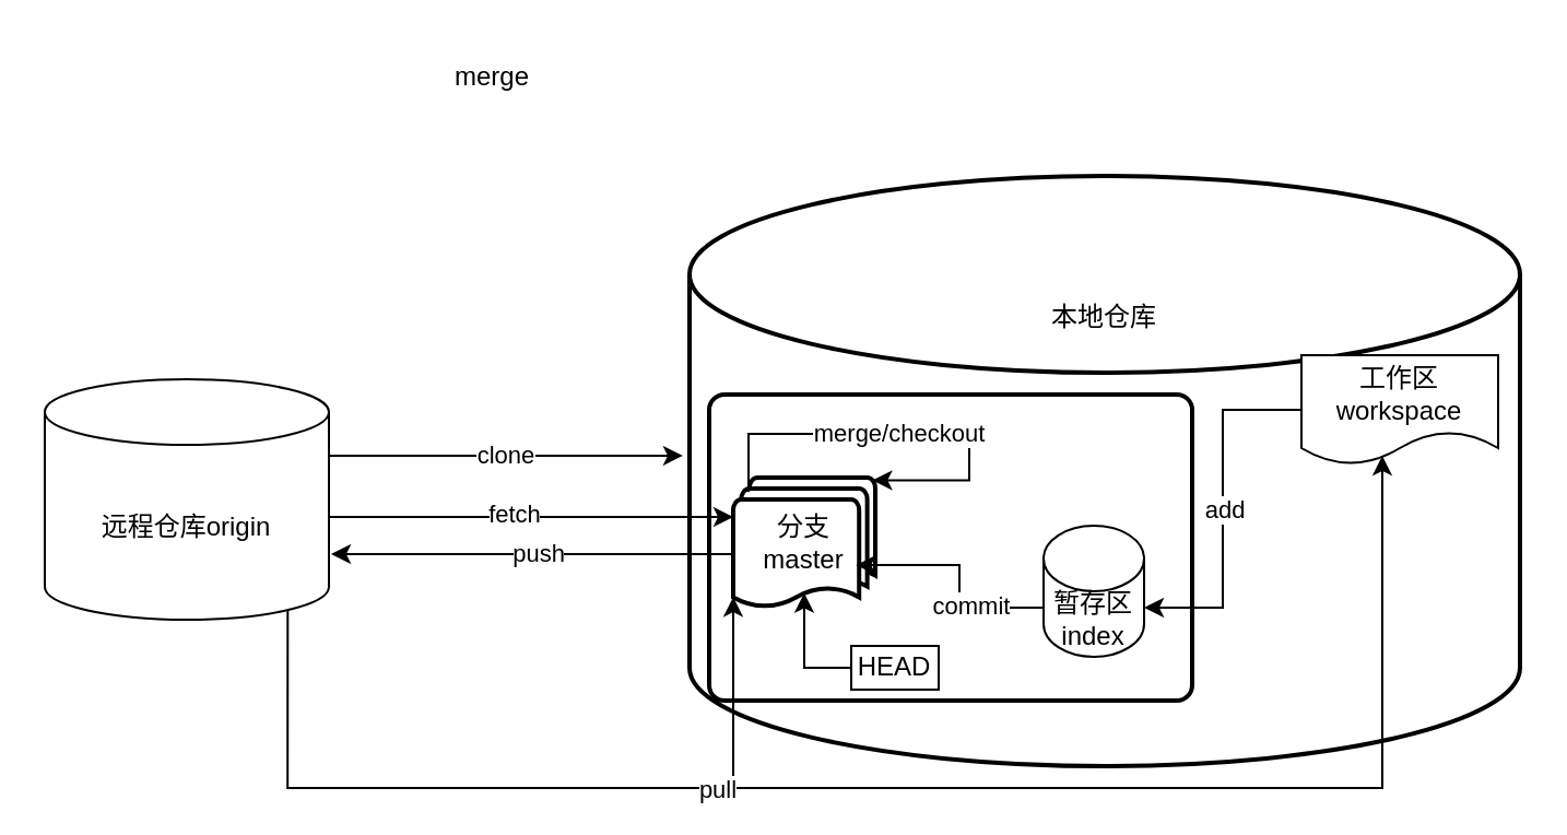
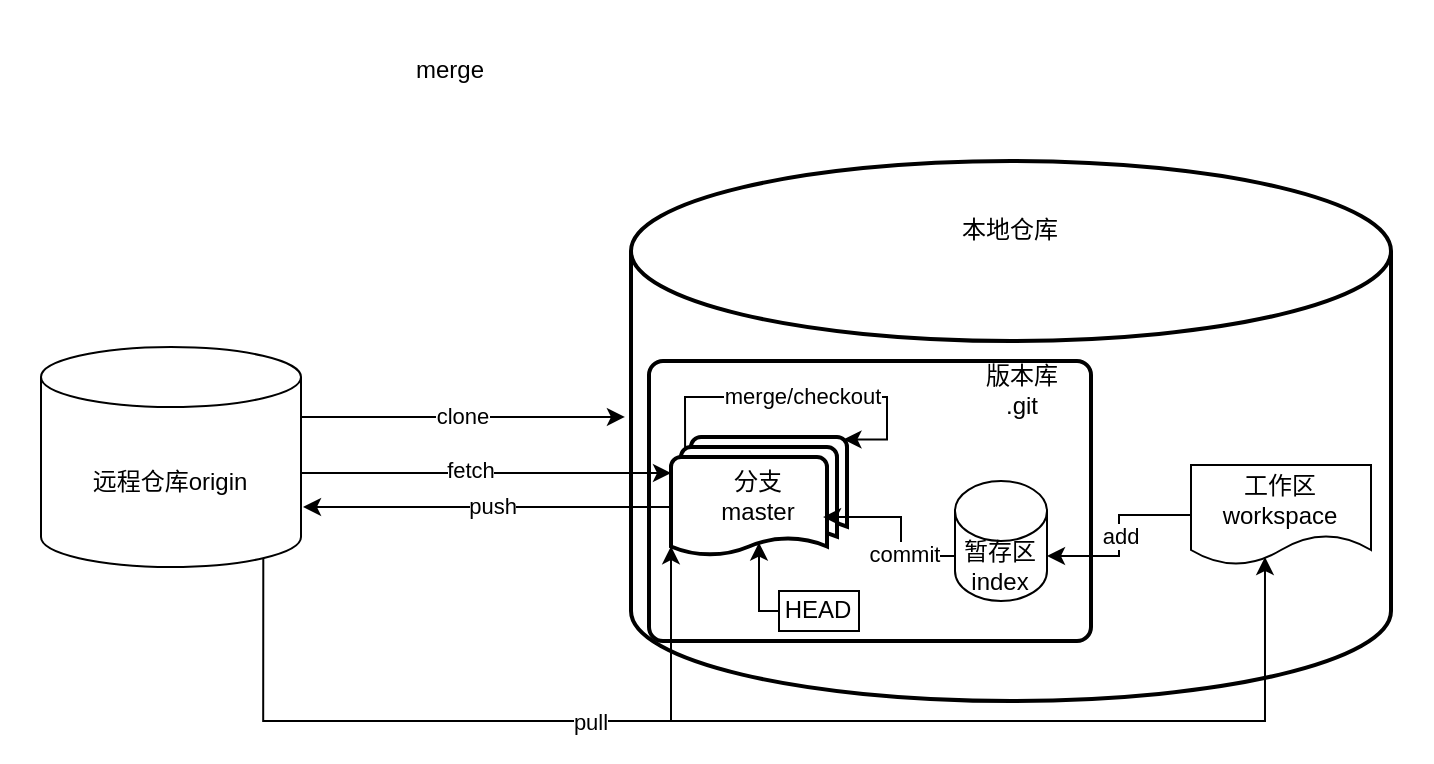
  <mxCell id="0" />
  <mxCell id="1" parent="0" />
  <mxCell id="2" value="" style="strokeWidth=2;html=1;shape=mxgraph.flowchart.database;whiteSpace=wrap;" parent="1" vertex="1"><mxGeometry x="315" y="80" width="380" height="270" as="geometry" /></mxCell>
  <mxCell id="3" value="" style="rounded=1;whiteSpace=wrap;html=1;absoluteArcSize=1;arcSize=14;strokeWidth=2;" parent="1" vertex="1"><mxGeometry x="324" y="180" width="221" height="140" as="geometry" /></mxCell>
  <mxCell id="4" style="edgeStyle=orthogonalEdgeStyle;rounded=0;orthogonalLoop=1;jettySize=auto;html=1;exitX=0;exitY=0.91;exitDx=0;exitDy=0;exitPerimeter=0;startArrow=classic;startFill=1;endArrow=none;endFill=0;" parent="1" source="5" edge="1"><mxGeometry relative="1" as="geometry"><mxPoint x="335" y="360" as="targetPoint" /><Array as="points"><mxPoint x="335" y="300" /><mxPoint x="335" y="300" /></Array></mxGeometry></mxCell>
- <mxCell id="5" value="分支&lt;br&gt;master" style="strokeWidth=2;html=1;shape=mxgraph.flowchart.multi-document;whiteSpace=wrap;" parent="1" vertex="1"><mxGeometry x="335" y="218" width="65" height="60" as="geometry" /></mxCell>
+ <mxCell id="5" value="分支&lt;br&gt;master" style="strokeWidth=2;html=1;shape=mxgraph.flowchart.multi-document;whiteSpace=wrap;" parent="1" vertex="1"><mxGeometry x="335" y="218" width="88" height="60" as="geometry" /></mxCell>
  <mxCell id="6" style="edgeStyle=orthogonalEdgeStyle;rounded=0;orthogonalLoop=1;jettySize=auto;html=1;exitX=0;exitY=0;exitDx=0;exitDy=37.5;exitPerimeter=0;entryX=0.864;entryY=0.667;entryDx=0;entryDy=0;entryPerimeter=0;" parent="1" source="8" target="5" edge="1"><mxGeometry relative="1" as="geometry" /></mxCell>
  <mxCell id="7" value="commit&lt;br&gt;" style="edgeLabel;html=1;align=center;verticalAlign=middle;resizable=0;points=[];" parent="6" vertex="1" connectable="0"><mxGeometry x="-0.349" y="-1" relative="1" as="geometry"><mxPoint as="offset" /></mxGeometry></mxCell>
  <mxCell id="8" value="暂存区index" style="shape=cylinder3;whiteSpace=wrap;html=1;boundedLbl=1;backgroundOutline=1;size=15;" parent="1" vertex="1"><mxGeometry x="477" y="240" width="46" height="60" as="geometry" /></mxCell>
  <mxCell id="9" style="edgeStyle=orthogonalEdgeStyle;rounded=0;orthogonalLoop=1;jettySize=auto;html=1;exitX=0;exitY=0.5;exitDx=0;exitDy=0;entryX=1;entryY=0;entryDx=0;entryDy=37.5;entryPerimeter=0;" parent="1" source="11" target="8" edge="1"><mxGeometry relative="1" as="geometry" /></mxCell>
  <mxCell id="10" value="add" style="edgeLabel;html=1;align=center;verticalAlign=middle;resizable=0;points=[];" parent="9" vertex="1" connectable="0"><mxGeometry x="-0.007" relative="1" as="geometry"><mxPoint as="offset" /></mxGeometry></mxCell>
- <mxCell id="11" value="工作区&lt;br&gt;workspace" style="shape=document;whiteSpace=wrap;html=1;boundedLbl=1;" parent="1" vertex="1"><mxGeometry x="595" y="162" width="90" height="50" as="geometry" /></mxCell>
+ <mxCell id="11" value="工作区&lt;br&gt;workspace" style="shape=document;whiteSpace=wrap;html=1;boundedLbl=1;" parent="1" vertex="1"><mxGeometry x="595" y="232" width="90" height="50" as="geometry" /></mxCell>
  <mxCell id="12" value="clone" style="edgeStyle=orthogonalEdgeStyle;rounded=0;orthogonalLoop=1;jettySize=auto;html=1;exitX=1;exitY=0;exitDx=0;exitDy=35;exitPerimeter=0;entryX=-0.008;entryY=0.474;entryDx=0;entryDy=0;entryPerimeter=0;" parent="1" source="17" target="2" edge="1"><mxGeometry relative="1" as="geometry" /></mxCell>
  <mxCell id="13" style="edgeStyle=orthogonalEdgeStyle;rounded=0;orthogonalLoop=1;jettySize=auto;html=1;exitX=1;exitY=0.5;exitDx=0;exitDy=0;exitPerimeter=0;entryX=0;entryY=0.3;entryDx=0;entryDy=0;entryPerimeter=0;startArrow=none;startFill=0;endArrow=classic;endFill=1;" parent="1" source="17" target="5" edge="1"><mxGeometry relative="1" as="geometry"><Array as="points"><mxPoint x="150" y="236" /></Array></mxGeometry></mxCell>
  <mxCell id="14" value="fetch" style="edgeLabel;html=1;align=center;verticalAlign=middle;resizable=0;points=[];" parent="13" vertex="1" connectable="0"><mxGeometry x="-0.047" y="2" relative="1" as="geometry"><mxPoint as="offset" /></mxGeometry></mxCell>
  <mxCell id="15" style="edgeStyle=orthogonalEdgeStyle;rounded=0;orthogonalLoop=1;jettySize=auto;html=1;exitX=0.855;exitY=1;exitDx=0;exitDy=-4.35;exitPerimeter=0;entryX=0.411;entryY=0.92;entryDx=0;entryDy=0;entryPerimeter=0;startArrow=none;startFill=0;endArrow=classic;endFill=1;" parent="1" source="17" target="11" edge="1"><mxGeometry relative="1" as="geometry"><Array as="points"><mxPoint x="131" y="360" /><mxPoint x="632" y="360" /></Array></mxGeometry></mxCell>
  <mxCell id="16" value="pull" style="edgeLabel;html=1;align=center;verticalAlign=middle;resizable=0;points=[];" parent="15" vertex="1" connectable="0"><mxGeometry x="-0.051" y="3" relative="1" as="geometry"><mxPoint x="-70" y="3" as="offset" /></mxGeometry></mxCell>
  <mxCell id="17" value="远程仓库origin" style="shape=cylinder3;whiteSpace=wrap;html=1;boundedLbl=1;backgroundOutline=1;size=15;" parent="1" vertex="1"><mxGeometry x="20" y="173" width="130" height="110" as="geometry" /></mxCell>
- <mxCell id="18" value="本地仓库" style="text;strokeColor=none;align=center;fillColor=none;html=1;verticalAlign=middle;whiteSpace=wrap;rounded=0;" parent="1" vertex="1"><mxGeometry x="475" y="130" width="60" height="30" as="geometry" /></mxCell>
+ <mxCell id="18" value="本地仓库" style="text;strokeColor=none;align=center;fillColor=none;html=1;verticalAlign=middle;whiteSpace=wrap;rounded=0;" parent="1" vertex="1"><mxGeometry x="475" y="100" width="60" height="30" as="geometry" /></mxCell>
+ <mxCell id="19" value="版本库&lt;br&gt;.git" style="text;strokeColor=none;align=center;fillColor=none;html=1;verticalAlign=middle;whiteSpace=wrap;rounded=0;" parent="1" vertex="1"><mxGeometry x="481" y="180" width="60" height="30" as="geometry" /></mxCell>
  <mxCell id="20" value="push" style="edgeStyle=orthogonalEdgeStyle;rounded=0;orthogonalLoop=1;jettySize=auto;html=1;exitX=1;exitY=0;exitDx=0;exitDy=35;exitPerimeter=0;entryX=0;entryY=0.5;entryDx=0;entryDy=0;entryPerimeter=0;startArrow=classic;startFill=1;endArrow=none;endFill=0;" parent="1" target="5" edge="1"><mxGeometry relative="1" as="geometry"><mxPoint x="151" y="253" as="sourcePoint" /><mxPoint x="312.96" y="252.98" as="targetPoint" /><Array as="points"><mxPoint x="335" y="253" /></Array></mxGeometry></mxCell>
  <mxCell id="21" style="edgeStyle=orthogonalEdgeStyle;rounded=0;orthogonalLoop=1;jettySize=auto;html=1;exitX=0;exitY=0.5;exitDx=0;exitDy=0;entryX=0.5;entryY=0.88;entryDx=0;entryDy=0;entryPerimeter=0;startArrow=none;startFill=0;endArrow=classic;endFill=1;" parent="1" source="22" target="5" edge="1"><mxGeometry relative="1" as="geometry" /></mxCell>
  <mxCell id="22" value="HEAD" style="whiteSpace=wrap;html=1;rounded=0;" parent="1" vertex="1"><mxGeometry x="389" y="295" width="40" height="20" as="geometry" /></mxCell>
  <mxCell id="23" value="merge/checkout" style="edgeStyle=orthogonalEdgeStyle;rounded=0;orthogonalLoop=1;jettySize=auto;html=1;exitX=0.08;exitY=0.1;exitDx=0;exitDy=0;exitPerimeter=0;entryX=0.98;entryY=0.02;entryDx=0;entryDy=0;entryPerimeter=0;startArrow=none;startFill=0;endArrow=classic;endFill=1;" parent="1" source="5" target="5" edge="1"><mxGeometry relative="1" as="geometry"><Array as="points"><mxPoint x="342" y="198" /><mxPoint x="443" y="198" /><mxPoint x="443" y="219" /></Array></mxGeometry></mxCell>
  <mxCell id="24" value="merge" style="text;strokeColor=none;align=center;fillColor=none;html=1;verticalAlign=middle;whiteSpace=wrap;rounded=0;" vertex="1" parent="1"><mxGeometry x="195" y="20" width="60" height="30" as="geometry" /></mxCell>
